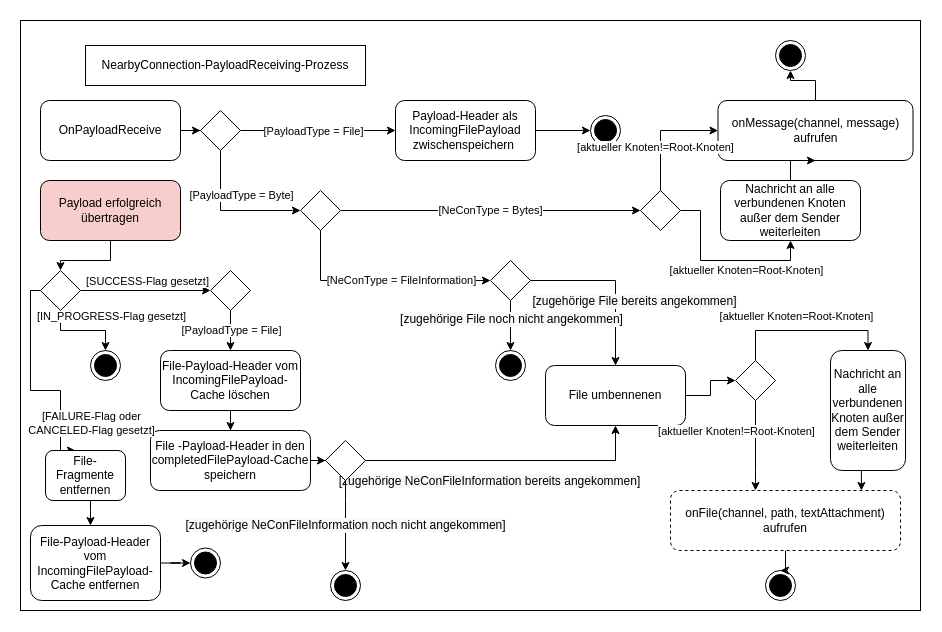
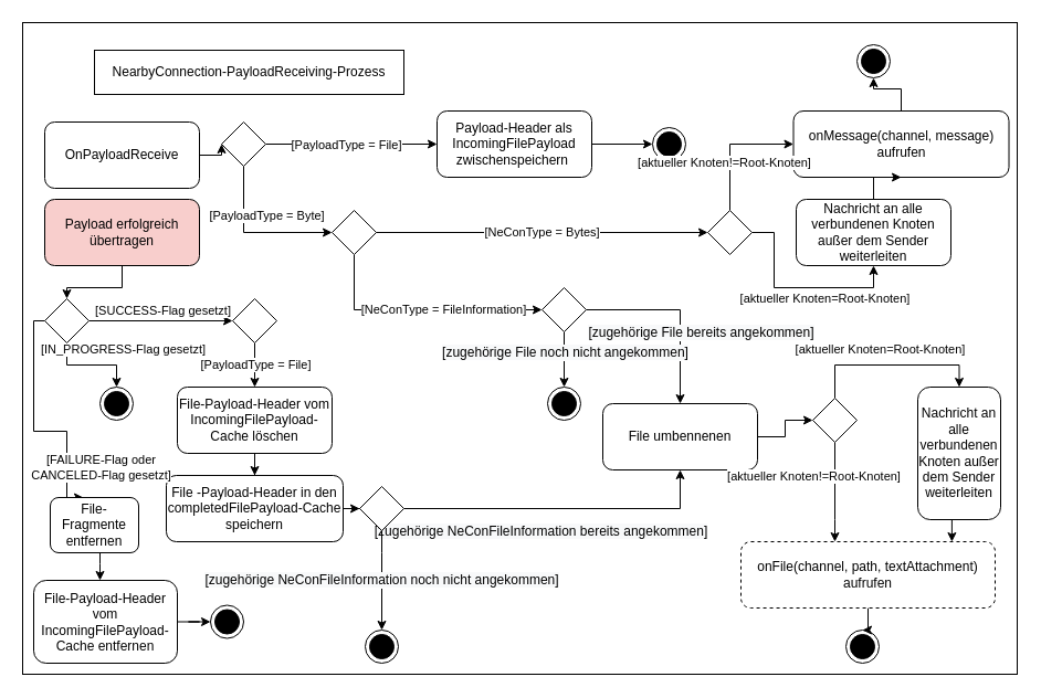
  <mxCell id="0" />
  <mxCell id="1" parent="0" />
  <mxCell id="2" value="" style="rounded=0;whiteSpace=wrap;html=1;" parent="1" vertex="1"><mxGeometry x="20" y="20" width="900" height="590" as="geometry" /></mxCell>
  <mxCell id="3" style="edgeStyle=orthogonalEdgeStyle;rounded=0;orthogonalLoop=1;jettySize=auto;html=1;entryX=0;entryY=0.5;entryDx=0;entryDy=0;" parent="1" source="4" target="31" edge="1"><mxGeometry relative="1" as="geometry" /></mxCell>
- <mxCell id="4" value="OnPayloadReceive" style="rounded=1;whiteSpace=wrap;html=1;" parent="1" vertex="1"><mxGeometry x="40" y="100" width="140" height="60" as="geometry" /></mxCell>
+ <mxCell id="4" value="OnPayloadReceive" style="rounded=1;whiteSpace=wrap;html=1;" parent="1" vertex="1"><mxGeometry x="40" y="110" width="140" height="60" as="geometry" /></mxCell>
  <mxCell id="5" style="edgeStyle=orthogonalEdgeStyle;rounded=0;orthogonalLoop=1;jettySize=auto;html=1;" parent="1" source="6" target="19" edge="1"><mxGeometry relative="1" as="geometry" /></mxCell>
  <mxCell id="6" value="Payload erfolgreich übertragen" style="rounded=1;whiteSpace=wrap;html=1;fillColor=#f8cecc;" parent="1" vertex="1"><mxGeometry x="40" y="180" width="140" height="60" as="geometry" /></mxCell>
  <mxCell id="7" style="edgeStyle=orthogonalEdgeStyle;rounded=0;orthogonalLoop=1;jettySize=auto;html=1;" parent="1" source="8" target="23" edge="1"><mxGeometry relative="1" as="geometry" /></mxCell>
  <mxCell id="8" value="File -Payload-Header in den completedFilePayload-Cache speichern" style="rounded=1;whiteSpace=wrap;html=1;" parent="1" vertex="1"><mxGeometry x="150" y="430" width="160" height="60" as="geometry" /></mxCell>
  <mxCell id="9" style="edgeStyle=orthogonalEdgeStyle;rounded=0;orthogonalLoop=1;jettySize=auto;html=1;" parent="1" source="10" target="8" edge="1"><mxGeometry relative="1" as="geometry" /></mxCell>
  <mxCell id="10" value="File-Payload-Header vom IncomingFilePayload-Cache löschen" style="rounded=1;whiteSpace=wrap;html=1;" parent="1" vertex="1"><mxGeometry x="160" y="350" width="140" height="60" as="geometry" /></mxCell>
  <mxCell id="11" style="edgeStyle=orthogonalEdgeStyle;rounded=0;orthogonalLoop=1;jettySize=auto;html=1;exitX=0.5;exitY=1;exitDx=0;exitDy=0;" parent="1" source="52" target="10" edge="1"><mxGeometry relative="1" as="geometry" /></mxCell>
  <mxCell id="12" value="[PayloadType = File]" style="edgeLabel;html=1;align=center;verticalAlign=middle;resizable=0;points=[];" parent="11" vertex="1" connectable="0"><mxGeometry x="-0.282" y="-1" relative="1" as="geometry"><mxPoint x="1" y="5.52" as="offset" /></mxGeometry></mxCell>
  <mxCell id="13" style="edgeStyle=orthogonalEdgeStyle;rounded=0;orthogonalLoop=1;jettySize=auto;html=1;" parent="1" source="19" target="52" edge="1"><mxGeometry relative="1" as="geometry" /></mxCell>
  <mxCell id="14" value="[SUCCESS-Flag gesetzt]" style="edgeLabel;html=1;align=center;verticalAlign=middle;resizable=0;points=[];" parent="13" vertex="1" connectable="0"><mxGeometry x="0.198" y="2" relative="1" as="geometry"><mxPoint x="-11.67" y="-8" as="offset" /></mxGeometry></mxCell>
  <mxCell id="15" style="edgeStyle=orthogonalEdgeStyle;rounded=0;orthogonalLoop=1;jettySize=auto;html=1;entryX=0.5;entryY=0;entryDx=0;entryDy=0;" parent="1" source="19" target="53" edge="1"><mxGeometry relative="1" as="geometry"><Array as="points"><mxPoint x="60" y="330" /><mxPoint x="105" y="330" /></Array></mxGeometry></mxCell>
  <mxCell id="16" value="[IN_PROGRESS-Flag gesetzt]" style="edgeLabel;html=1;align=center;verticalAlign=middle;resizable=0;points=[];" parent="15" vertex="1" connectable="0"><mxGeometry x="-0.256" y="-2" relative="1" as="geometry"><mxPoint x="38.33" y="-17.0" as="offset" /></mxGeometry></mxCell>
  <mxCell id="17" style="edgeStyle=orthogonalEdgeStyle;rounded=0;orthogonalLoop=1;jettySize=auto;html=1;entryX=0.375;entryY=0;entryDx=0;entryDy=0;entryPerimeter=0;fontColor=#B5C1D1;" parent="1" source="19" target="69" edge="1"><mxGeometry relative="1" as="geometry"><Array as="points"><mxPoint x="30" y="290" /><mxPoint x="30" y="390" /><mxPoint x="60" y="390" /></Array></mxGeometry></mxCell>
  <mxCell id="18" value="&lt;font color=&quot;#000000&quot;&gt;[FAILURE-Flag oder&lt;br&gt;CANCELED-Flag gesetzt]&lt;/font&gt;" style="edgeLabel;html=1;align=center;verticalAlign=middle;resizable=0;points=[];fontColor=#B5C1D1;" parent="17" vertex="1" connectable="0"><mxGeometry x="0.549" y="-1" relative="1" as="geometry"><mxPoint x="31" y="5" as="offset" /></mxGeometry></mxCell>
  <mxCell id="19" value="" style="rhombus;whiteSpace=wrap;html=1;" parent="1" vertex="1"><mxGeometry x="40" y="270" width="40" height="40" as="geometry" /></mxCell>
  <mxCell id="20" style="edgeStyle=orthogonalEdgeStyle;rounded=0;orthogonalLoop=1;jettySize=auto;html=1;" parent="1" source="23" target="25" edge="1"><mxGeometry relative="1" as="geometry" /></mxCell>
  <mxCell id="21" value="&lt;span style=&quot;font-size: 12px ; background-color: rgb(248 , 249 , 250)&quot;&gt;[zugehörige NeConFileInformation bereits angekommen]&lt;/span&gt;" style="edgeLabel;html=1;align=center;verticalAlign=middle;resizable=0;points=[];" parent="20" vertex="1" connectable="0"><mxGeometry x="-0.291" relative="1" as="geometry"><mxPoint x="22.41" y="20" as="offset" /></mxGeometry></mxCell>
  <mxCell id="22" value="&lt;span style=&quot;font-size: 12px ; background-color: rgb(248 , 249 , 250)&quot;&gt;[zugehörige NeConFileInformation noch nicht angekommen]&lt;/span&gt;" style="edgeStyle=orthogonalEdgeStyle;rounded=0;orthogonalLoop=1;jettySize=auto;html=1;" parent="1" source="23" target="26" edge="1"><mxGeometry relative="1" as="geometry"><mxPoint x="340" y="570" as="targetPoint" /><Array as="points"><mxPoint x="345" y="500" /><mxPoint x="345" y="500" /></Array></mxGeometry></mxCell>
  <mxCell id="23" value="" style="rhombus;whiteSpace=wrap;html=1;" parent="1" vertex="1"><mxGeometry x="325" y="440" width="40" height="40" as="geometry" /></mxCell>
  <mxCell id="24" style="edgeStyle=orthogonalEdgeStyle;rounded=0;orthogonalLoop=1;jettySize=auto;html=1;entryX=0;entryY=0.5;entryDx=0;entryDy=0;" parent="1" source="25" target="64" edge="1"><mxGeometry relative="1" as="geometry" /></mxCell>
  <mxCell id="25" value="File umbennenen" style="rounded=1;whiteSpace=wrap;html=1;" parent="1" vertex="1"><mxGeometry x="545" y="365" width="140" height="60" as="geometry" /></mxCell>
  <mxCell id="26" value="" style="ellipse;html=1;shape=endState;fillColor=#000000;strokeColor=#000000;" parent="1" vertex="1"><mxGeometry x="330" y="570" width="30" height="30" as="geometry" /></mxCell>
  <mxCell id="27" style="edgeStyle=orthogonalEdgeStyle;rounded=0;orthogonalLoop=1;jettySize=auto;html=1;" parent="1" source="31" target="33" edge="1"><mxGeometry relative="1" as="geometry" /></mxCell>
  <mxCell id="28" value="[PayloadType = File]" style="edgeLabel;html=1;align=center;verticalAlign=middle;resizable=0;points=[];" parent="27" vertex="1" connectable="0"><mxGeometry x="-0.343" y="-3" relative="1" as="geometry"><mxPoint x="21.03" y="-3" as="offset" /></mxGeometry></mxCell>
  <mxCell id="29" style="edgeStyle=orthogonalEdgeStyle;rounded=0;orthogonalLoop=1;jettySize=auto;html=1;" parent="1" source="31" target="37" edge="1"><mxGeometry relative="1" as="geometry"><mxPoint x="380" y="210" as="targetPoint" /><Array as="points"><mxPoint x="220" y="210" /></Array></mxGeometry></mxCell>
  <mxCell id="30" value="[PayloadType = Byte]" style="edgeLabel;html=1;align=center;verticalAlign=middle;resizable=0;points=[];" parent="29" vertex="1" connectable="0"><mxGeometry x="0.018" y="3" relative="1" as="geometry"><mxPoint x="9" y="-12.03" as="offset" /></mxGeometry></mxCell>
  <mxCell id="31" value="" style="rhombus;whiteSpace=wrap;html=1;" parent="1" vertex="1"><mxGeometry x="200" y="110" width="40" height="40" as="geometry" /></mxCell>
  <mxCell id="32" style="edgeStyle=orthogonalEdgeStyle;rounded=0;orthogonalLoop=1;jettySize=auto;html=1;" parent="1" source="33" target="48" edge="1"><mxGeometry relative="1" as="geometry" /></mxCell>
  <mxCell id="33" value="Payload-Header als IncomingFilePayload zwischenspeichern&amp;nbsp;" style="rounded=1;whiteSpace=wrap;html=1;" parent="1" vertex="1"><mxGeometry x="395" y="100" width="140" height="60" as="geometry" /></mxCell>
  <mxCell id="34" value="[aktueller Knoten=Root-Knoten]" style="edgeStyle=orthogonalEdgeStyle;rounded=0;orthogonalLoop=1;jettySize=auto;html=1;entryX=0.5;entryY=1;entryDx=0;entryDy=0;" parent="1" source="58" target="55" edge="1"><mxGeometry x="0.294" y="-10" relative="1" as="geometry"><mxPoint as="offset" /></mxGeometry></mxCell>
  <mxCell id="35" style="edgeStyle=orthogonalEdgeStyle;rounded=0;orthogonalLoop=1;jettySize=auto;html=1;entryX=0;entryY=0.5;entryDx=0;entryDy=0;" parent="1" source="37" target="44" edge="1"><mxGeometry relative="1" as="geometry"><mxPoint x="510" y="280" as="targetPoint" /><Array as="points"><mxPoint x="320" y="280" /></Array></mxGeometry></mxCell>
  <mxCell id="36" value="[NeConType = FileInformation]" style="edgeLabel;html=1;align=center;verticalAlign=middle;resizable=0;points=[];" parent="35" vertex="1" connectable="0"><mxGeometry x="-0.016" y="2" relative="1" as="geometry"><mxPoint x="22.1" y="1.98" as="offset" /></mxGeometry></mxCell>
  <mxCell id="37" value="" style="rhombus;whiteSpace=wrap;html=1;" parent="1" vertex="1"><mxGeometry x="300" y="190" width="40" height="40" as="geometry" /></mxCell>
  <mxCell id="38" style="edgeStyle=orthogonalEdgeStyle;rounded=0;orthogonalLoop=1;jettySize=auto;html=1;" parent="1" source="39" target="50" edge="1"><mxGeometry relative="1" as="geometry" /></mxCell>
  <mxCell id="39" value="onMessage(channel, message)&lt;br&gt;aufrufen" style="rounded=1;whiteSpace=wrap;html=1;" parent="1" vertex="1"><mxGeometry x="717.5" y="100" width="195" height="60" as="geometry" /></mxCell>
  <mxCell id="40" style="edgeStyle=orthogonalEdgeStyle;rounded=0;orthogonalLoop=1;jettySize=auto;html=1;" parent="1" source="44" target="25" edge="1"><mxGeometry relative="1" as="geometry" /></mxCell>
  <mxCell id="41" value="&lt;span style=&quot;font-size: 12px ; background-color: rgb(248 , 249 , 250)&quot;&gt;[zugehörige File bereits angekommen]&lt;/span&gt;" style="edgeLabel;html=1;align=center;verticalAlign=middle;resizable=0;points=[];" parent="40" vertex="1" connectable="0"><mxGeometry x="-0.293" y="1" relative="1" as="geometry"><mxPoint x="43" y="21" as="offset" /></mxGeometry></mxCell>
  <mxCell id="42" style="edgeStyle=orthogonalEdgeStyle;rounded=0;orthogonalLoop=1;jettySize=auto;html=1;entryX=0.5;entryY=0;entryDx=0;entryDy=0;" parent="1" source="44" target="45" edge="1"><mxGeometry relative="1" as="geometry" /></mxCell>
  <mxCell id="43" value="&lt;span style=&quot;font-size: 12px ; background-color: rgb(248 , 249 , 250)&quot;&gt;[zugehörige File noch nicht angekommen]&lt;/span&gt;" style="edgeLabel;html=1;align=center;verticalAlign=middle;resizable=0;points=[];" parent="42" vertex="1" connectable="0"><mxGeometry x="-0.283" relative="1" as="geometry"><mxPoint as="offset" /></mxGeometry></mxCell>
  <mxCell id="44" value="" style="rhombus;whiteSpace=wrap;html=1;" parent="1" vertex="1"><mxGeometry x="490" y="260" width="40" height="40" as="geometry" /></mxCell>
  <mxCell id="45" value="" style="ellipse;html=1;shape=endState;fillColor=#000000;strokeColor=#000000;" parent="1" vertex="1"><mxGeometry x="495" y="350" width="30" height="30" as="geometry" /></mxCell>
  <mxCell id="46" style="edgeStyle=orthogonalEdgeStyle;rounded=0;orthogonalLoop=1;jettySize=auto;html=1;entryX=0.5;entryY=0;entryDx=0;entryDy=0;" parent="1" source="47" target="51" edge="1"><mxGeometry relative="1" as="geometry" /></mxCell>
  <mxCell id="47" value="onFile(channel, path, textAttachment) aufrufen" style="rounded=1;whiteSpace=wrap;html=1;dashed=1;" parent="1" vertex="1"><mxGeometry x="670" y="490" width="230" height="60" as="geometry" /></mxCell>
  <mxCell id="48" value="" style="ellipse;html=1;shape=endState;fillColor=#000000;strokeColor=#000000;" parent="1" vertex="1"><mxGeometry x="590" y="115" width="30" height="30" as="geometry" /></mxCell>
  <mxCell id="49" value="NearbyConnection-PayloadReceiving-Prozess" style="rounded=0;whiteSpace=wrap;html=1;" parent="1" vertex="1"><mxGeometry x="85" y="45" width="280" height="40" as="geometry" /></mxCell>
  <mxCell id="50" value="" style="ellipse;html=1;shape=endState;fillColor=#000000;strokeColor=#000000;" parent="1" vertex="1"><mxGeometry x="775" y="40" width="30" height="30" as="geometry" /></mxCell>
  <mxCell id="51" value="" style="ellipse;html=1;shape=endState;fillColor=#000000;strokeColor=#000000;" parent="1" vertex="1"><mxGeometry x="765" y="570" width="30" height="30" as="geometry" /></mxCell>
  <mxCell id="52" value="" style="rhombus;whiteSpace=wrap;html=1;" parent="1" vertex="1"><mxGeometry x="210" y="270" width="40" height="40" as="geometry" /></mxCell>
  <mxCell id="53" value="" style="ellipse;html=1;shape=endState;fillColor=#000000;strokeColor=#000000;" parent="1" vertex="1"><mxGeometry x="90" y="350" width="30" height="30" as="geometry" /></mxCell>
  <mxCell id="54" style="edgeStyle=orthogonalEdgeStyle;rounded=0;orthogonalLoop=1;jettySize=auto;html=1;entryX=0.5;entryY=1;entryDx=0;entryDy=0;" parent="1" source="55" target="39" edge="1"><mxGeometry relative="1" as="geometry" /></mxCell>
  <mxCell id="55" value="Nachricht an alle verbundenen Knoten außer dem Sender weiterleiten" style="rounded=1;whiteSpace=wrap;html=1;" parent="1" vertex="1"><mxGeometry x="720" y="180" width="140" height="60" as="geometry" /></mxCell>
  <mxCell id="56" style="edgeStyle=orthogonalEdgeStyle;rounded=0;orthogonalLoop=1;jettySize=auto;html=1;entryX=0;entryY=0.5;entryDx=0;entryDy=0;" parent="1" source="58" target="39" edge="1"><mxGeometry relative="1" as="geometry"><Array as="points"><mxPoint x="660" y="210" /><mxPoint x="660" y="130" /></Array></mxGeometry></mxCell>
  <mxCell id="57" value="[aktueller Knoten!=Root-Knoten]" style="edgeLabel;html=1;align=center;verticalAlign=middle;resizable=0;points=[];" parent="56" vertex="1" connectable="0"><mxGeometry x="0.122" y="-2" relative="1" as="geometry"><mxPoint x="-12" y="14.17" as="offset" /></mxGeometry></mxCell>
  <mxCell id="58" value="" style="rhombus;whiteSpace=wrap;html=1;" parent="1" vertex="1"><mxGeometry x="640" y="190" width="40" height="40" as="geometry" /></mxCell>
  <mxCell id="59" value="[NeConType = Bytes]" style="edgeStyle=orthogonalEdgeStyle;rounded=0;orthogonalLoop=1;jettySize=auto;html=1;" parent="1" source="37" target="58" edge="1"><mxGeometry relative="1" as="geometry"><mxPoint x="340" y="210" as="sourcePoint" /><mxPoint x="620" y="210" as="targetPoint" /></mxGeometry></mxCell>
  <mxCell id="60" style="edgeStyle=orthogonalEdgeStyle;rounded=0;orthogonalLoop=1;jettySize=auto;html=1;" parent="1" source="64" target="47" edge="1"><mxGeometry relative="1" as="geometry"><Array as="points"><mxPoint x="755" y="470" /><mxPoint x="755" y="470" /></Array></mxGeometry></mxCell>
  <mxCell id="61" value="[aktueller Knoten!=Root-Knoten]" style="edgeLabel;html=1;align=center;verticalAlign=middle;resizable=0;points=[];" parent="60" vertex="1" connectable="0"><mxGeometry x="-0.322" y="1" relative="1" as="geometry"><mxPoint x="-21" y="-1" as="offset" /></mxGeometry></mxCell>
  <mxCell id="62" style="edgeStyle=orthogonalEdgeStyle;rounded=0;orthogonalLoop=1;jettySize=auto;html=1;entryX=0.5;entryY=0;entryDx=0;entryDy=0;" parent="1" source="64" target="66" edge="1"><mxGeometry relative="1" as="geometry"><Array as="points"><mxPoint x="755" y="330" /><mxPoint x="868" y="330" /></Array></mxGeometry></mxCell>
  <mxCell id="63" value="[aktueller Knoten=Root-Knoten]" style="edgeLabel;html=1;align=center;verticalAlign=middle;resizable=0;points=[];" parent="62" vertex="1" connectable="0"><mxGeometry x="-0.6" y="-20" relative="1" as="geometry"><mxPoint x="37" y="-35" as="offset" /></mxGeometry></mxCell>
  <mxCell id="64" value="" style="rhombus;whiteSpace=wrap;html=1;" parent="1" vertex="1"><mxGeometry x="735" y="360" width="40" height="40" as="geometry" /></mxCell>
  <mxCell id="65" style="edgeStyle=orthogonalEdgeStyle;rounded=0;orthogonalLoop=1;jettySize=auto;html=1;entryX=0.83;entryY=0;entryDx=0;entryDy=0;entryPerimeter=0;" parent="1" source="66" target="47" edge="1"><mxGeometry relative="1" as="geometry"><Array as="points"><mxPoint x="861" y="470" /><mxPoint x="861" y="470" /></Array></mxGeometry></mxCell>
  <mxCell id="66" value="Nachricht an alle verbundenen Knoten außer dem Sender weiterleiten" style="rounded=1;whiteSpace=wrap;html=1;" parent="1" vertex="1"><mxGeometry x="830" y="350" width="75" height="120" as="geometry" /></mxCell>
  <mxCell id="67" value="" style="ellipse;html=1;shape=endState;fillColor=#000000;strokeColor=#000000;" parent="1" vertex="1"><mxGeometry x="190" y="547.5" width="30" height="30" as="geometry" /></mxCell>
  <mxCell id="68" style="edgeStyle=orthogonalEdgeStyle;rounded=0;orthogonalLoop=1;jettySize=auto;html=1;fontColor=#B5C1D1;" parent="1" source="69" target="71" edge="1"><mxGeometry relative="1" as="geometry"><Array as="points"><mxPoint x="90" y="510" /><mxPoint x="90" y="510" /></Array></mxGeometry></mxCell>
  <mxCell id="69" value="File-Fragmente entfernen" style="rounded=1;whiteSpace=wrap;html=1;" parent="1" vertex="1"><mxGeometry x="45" y="450" width="80" height="50" as="geometry" /></mxCell>
  <mxCell id="70" style="edgeStyle=orthogonalEdgeStyle;rounded=0;orthogonalLoop=1;jettySize=auto;html=1;fontColor=#B5C1D1;" parent="1" source="71" target="67" edge="1"><mxGeometry relative="1" as="geometry" /></mxCell>
  <mxCell id="71" value="File-Payload-Header vom IncomingFilePayload-Cache entfernen" style="rounded=1;whiteSpace=wrap;html=1;" parent="1" vertex="1"><mxGeometry x="30" y="525" width="130" height="75" as="geometry" /></mxCell>
